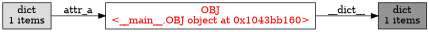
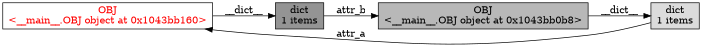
  digraph {
    rankdir=LR
    node [shape=box style=filled]
    edge [weight=10]
    n1 [fillcolor="0,0,1" fontcolor=red label="OBJ\n<__main__.OBJ object at 0x1043bb160>"]
    n2 [fillcolor="0,0,0.58" label="dict\n1 items"]
    n3 [fillcolor="0,0,0.86" label="dict\n1 items"]
+   n4 [fillcolor="0,0,0.72" label="OBJ\n<__main__.OBJ object at 0x1043bb0b8>"]
    n1 -> n2 [label=__dict__]
+   n2 -> n4 [label=attr_b weight=2]
    n3 -> n1 [label=attr_a weight=2]
+   n4 -> n3 [label=__dict__]
  }
